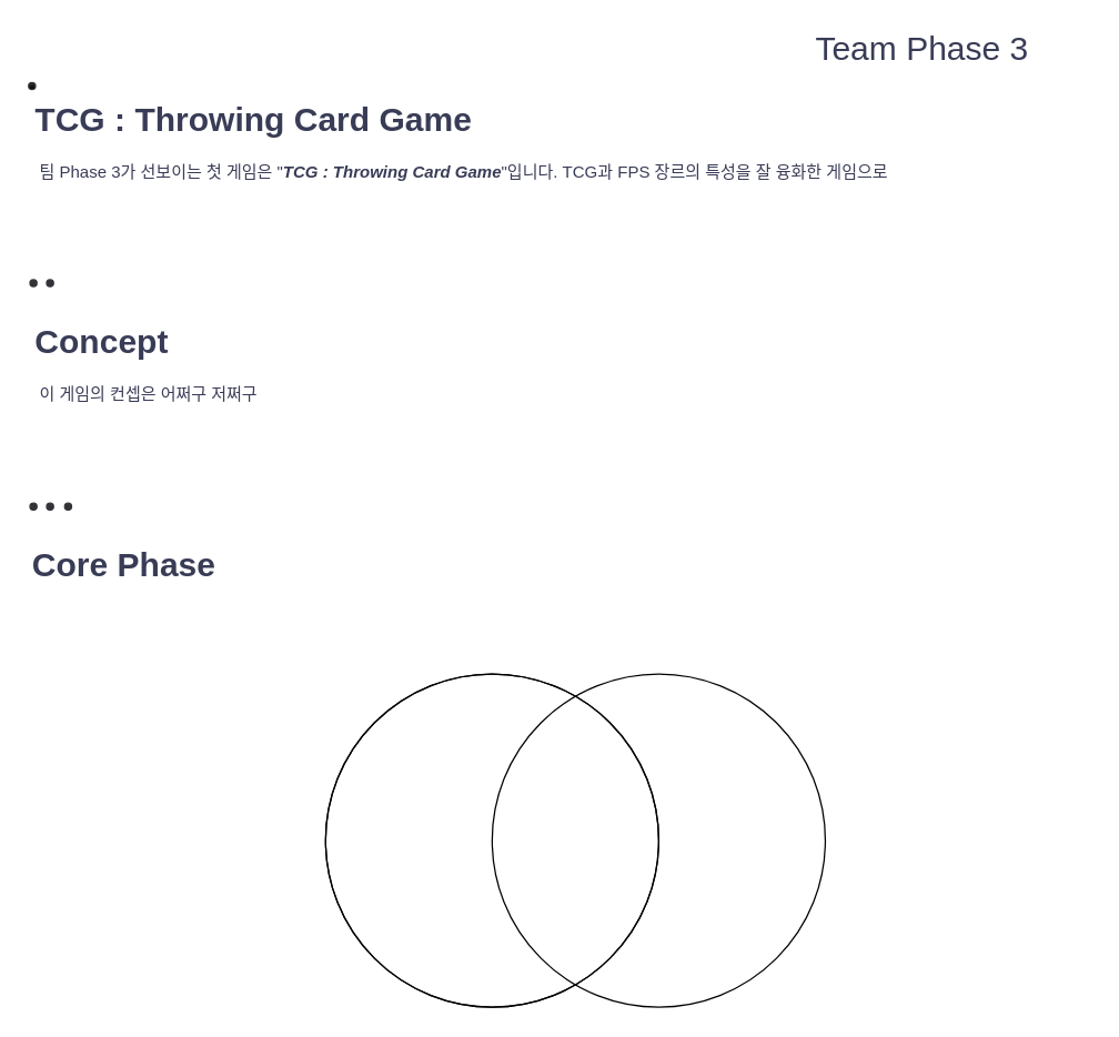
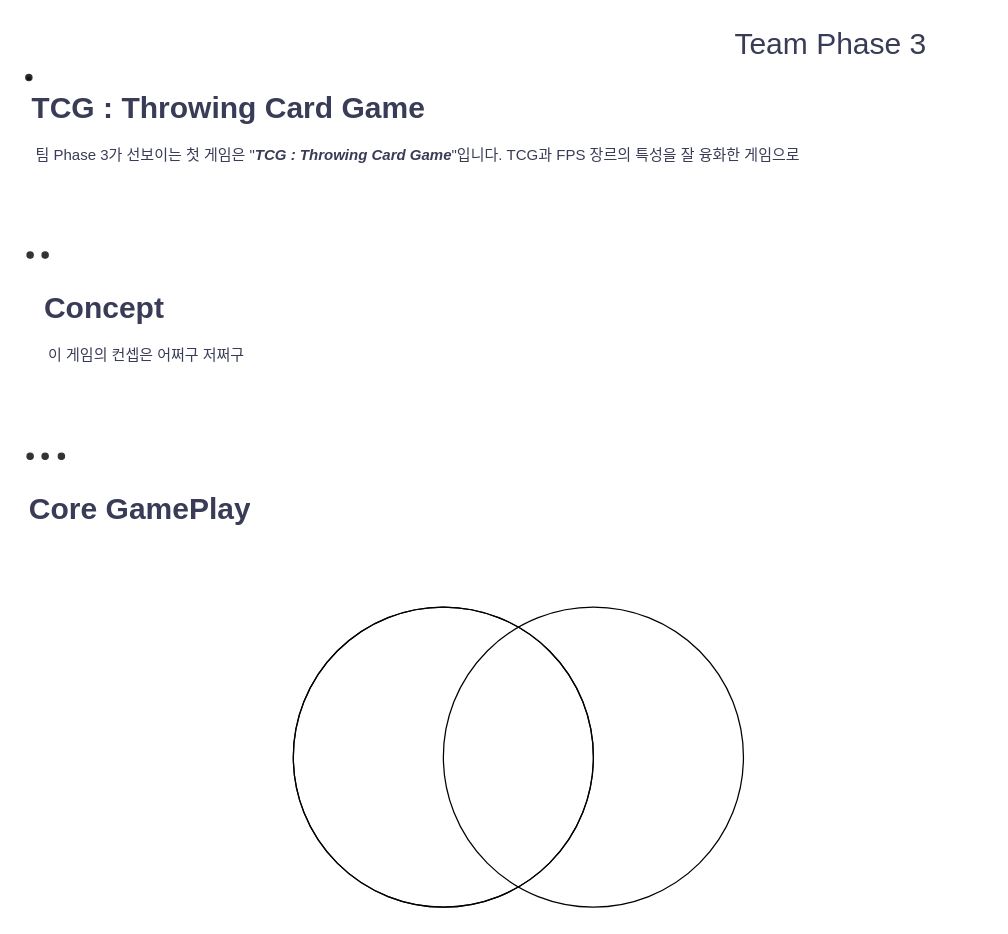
  <mxCell id="0" />
  <mxCell id="1" parent="0" />
  <mxCell id="2" value="&lt;font style=&quot;font-size: 24px;&quot;&gt;Team Phase 3&lt;/font&gt;" style="text;html=1;align=center;verticalAlign=middle;whiteSpace=wrap;rounded=0;labelBackgroundColor=none;fontColor=#393C56;" vertex="1" parent="1"><mxGeometry x="569" y="20" width="190" height="30" as="geometry" /></mxCell>
  <mxCell id="3" value="&lt;h1 style=&quot;margin-top: 0px;&quot;&gt;TCG : Throwing Card Game&lt;/h1&gt;&lt;div&gt;&amp;nbsp;팀 Phase 3가 선보이는 첫 게임은 &quot;&lt;i&gt;&lt;b&gt;TCG : Throwing Card Game&lt;/b&gt;&lt;/i&gt;&quot;입니다. TCG과 FPS 장르의 특성을 잘 융화한 게임으로&amp;nbsp;&lt;/div&gt;" style="text;html=1;whiteSpace=wrap;overflow=hidden;rounded=0;fontColor=#393C56;" vertex="1" parent="1"><mxGeometry x="23" y="65" width="761" height="120" as="geometry" /></mxCell>
  <mxCell id="4" value="" style="ellipse;whiteSpace=wrap;html=1;aspect=fixed;strokeColor=#333337;fillColor=#333337;gradientColor=default;" vertex="1" parent="1"><mxGeometry x="20" y="59" width="5" height="5" as="geometry" /></mxCell>
- <mxCell id="5" value="&lt;h1 style=&quot;margin-top: 0px;&quot;&gt;Concept&lt;/h1&gt;&lt;div&gt;&amp;nbsp;이 게임의 컨셉은 어쩌구 저쩌구&amp;nbsp;&lt;/div&gt;" style="text;html=1;whiteSpace=wrap;overflow=hidden;rounded=0;fontColor=#393C56;" vertex="1" parent="1"><mxGeometry x="23" y="225" width="761" height="120" as="geometry" /></mxCell>
+ <mxCell id="5" value="&lt;h1 style=&quot;margin-top: 0px;&quot;&gt;Concept&lt;/h1&gt;&lt;div&gt;&amp;nbsp;이 게임의 컨셉은 어쩌구 저쩌구&amp;nbsp;&lt;/div&gt;" style="text;html=1;whiteSpace=wrap;overflow=hidden;rounded=0;fontColor=#393C56;" vertex="1" parent="1"><mxGeometry x="33" y="225" width="761" height="120" as="geometry" /></mxCell>
  <mxCell id="6" value="" style="ellipse;whiteSpace=wrap;html=1;aspect=fixed;strokeColor=#333337;fillColor=#333337;" vertex="1" parent="1"><mxGeometry x="21" y="201" width="5" height="5" as="geometry" /></mxCell>
  <mxCell id="7" value="" style="ellipse;whiteSpace=wrap;html=1;aspect=fixed;strokeColor=#333337;fillColor=#333337;" vertex="1" parent="1"><mxGeometry x="33" y="201" width="5" height="5" as="geometry" /></mxCell>
- <mxCell id="8" value="&lt;h1 style=&quot;margin-top: 0px;&quot;&gt;Core Phase&lt;/h1&gt;" style="text;html=1;whiteSpace=wrap;overflow=hidden;rounded=0;fontColor=#393C56;" vertex="1" parent="1"><mxGeometry x="21" y="386" width="761" height="120" as="geometry" /></mxCell>
+ <mxCell id="8" value="&lt;h1 style=&quot;margin-top: 0px;&quot;&gt;Core GamePlay&lt;/h1&gt;" style="text;html=1;whiteSpace=wrap;overflow=hidden;rounded=0;fontColor=#393C56;" vertex="1" parent="1"><mxGeometry x="21" y="386" width="761" height="120" as="geometry" /></mxCell>
  <mxCell id="9" value="" style="ellipse;whiteSpace=wrap;html=1;aspect=fixed;strokeColor=#333337;fillColor=#333337;" vertex="1" parent="1"><mxGeometry x="21" y="362" width="5" height="5" as="geometry" /></mxCell>
  <mxCell id="10" value="" style="ellipse;whiteSpace=wrap;html=1;aspect=fixed;strokeColor=#333337;fillColor=#333337;" vertex="1" parent="1"><mxGeometry x="33" y="362" width="5" height="5" as="geometry" /></mxCell>
  <mxCell id="11" value="" style="ellipse;whiteSpace=wrap;html=1;aspect=fixed;strokeColor=#333337;fillColor=#333337;" vertex="1" parent="1"><mxGeometry x="46" y="362" width="5" height="5" as="geometry" /></mxCell>
  <mxCell id="12" value="" style="verticalLabelPosition=bottom;shadow=0;dashed=0;align=center;html=1;verticalAlign=top;strokeWidth=1;shape=mxgraph.electrical.signal_sources.current_source;direction=south;fillColor=none;" vertex="1" parent="1"><mxGeometry x="234" y="485" width="360" height="240" as="geometry" /></mxCell>
